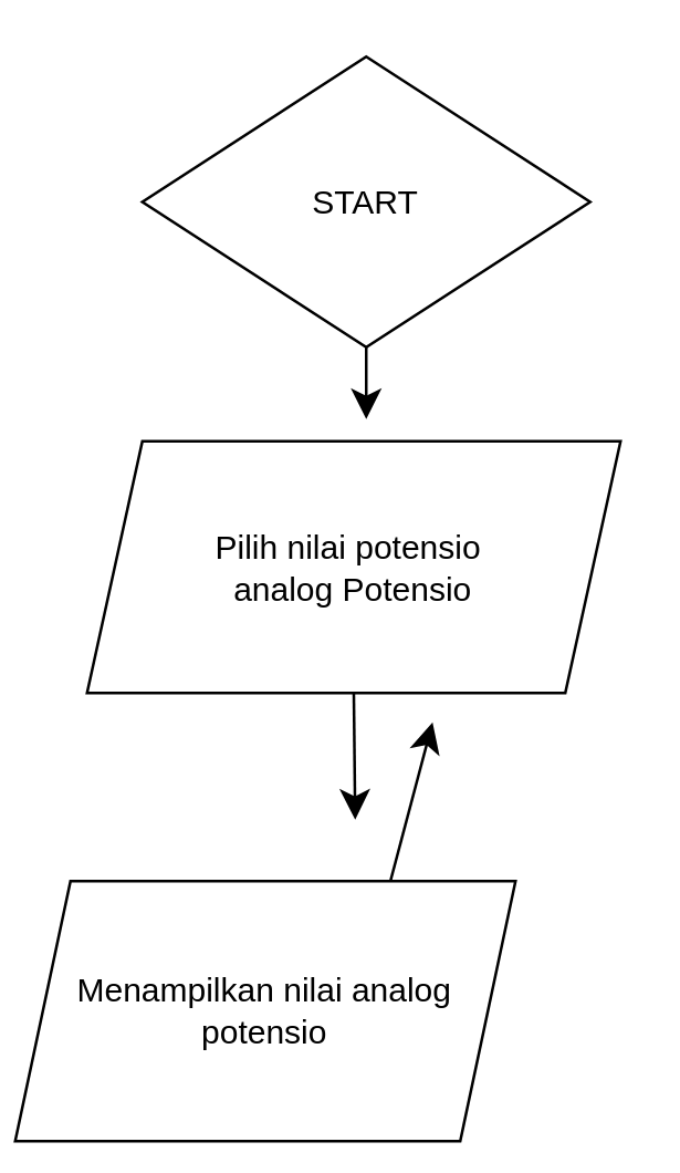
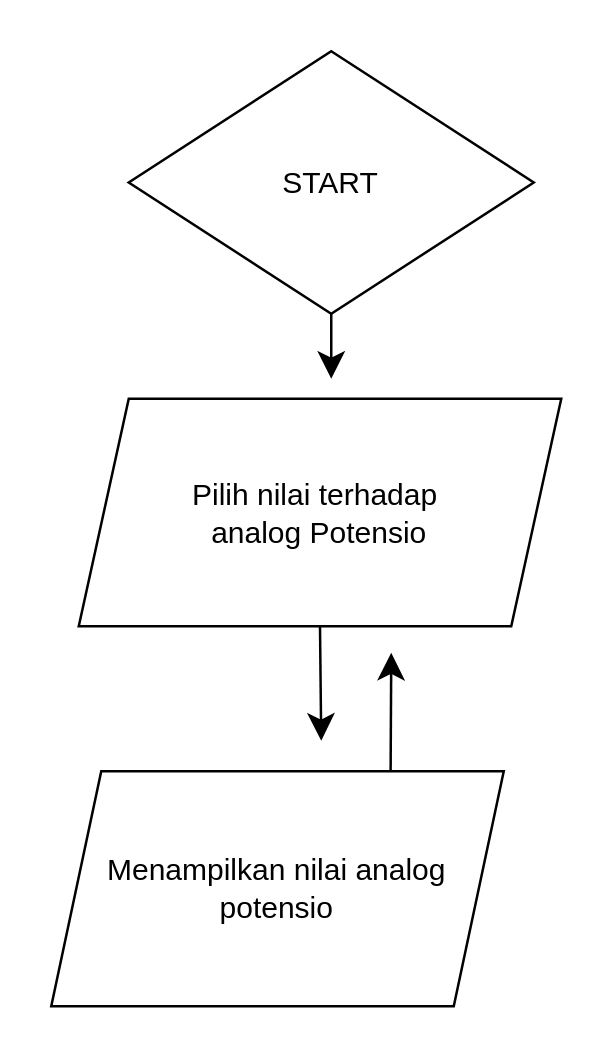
  <mxCell id="0" />
  <mxCell id="1" parent="0" />
  <mxCell id="2" style="edgeStyle=none;curved=1;rounded=0;orthogonalLoop=1;jettySize=auto;html=1;exitX=0.5;exitY=1;exitDx=0;exitDy=0;fontSize=12;startSize=8;endSize=8;" edge="1" parent="1" source="3"><mxGeometry relative="1" as="geometry"><mxPoint x="132" y="151" as="targetPoint" /></mxGeometry></mxCell>
  <mxCell id="3" value="START" style="rhombus;whiteSpace=wrap;html=1;" vertex="1" parent="1"><mxGeometry x="51" y="20" width="162" height="105" as="geometry" /></mxCell>
  <mxCell id="4" style="edgeStyle=none;curved=1;rounded=0;orthogonalLoop=1;jettySize=auto;html=1;exitX=0.5;exitY=1;exitDx=0;exitDy=0;fontSize=12;startSize=8;endSize=8;" edge="1" parent="1" source="5"><mxGeometry relative="1" as="geometry"><mxPoint x="128" y="295.8" as="targetPoint" /></mxGeometry></mxCell>
- <mxCell id="5" value="Pilih nilai potensio&amp;nbsp;&lt;div&gt;analog Potensio&lt;/div&gt;" style="shape=parallelogram;perimeter=parallelogramPerimeter;whiteSpace=wrap;html=1;fixedSize=1;" vertex="1" parent="1"><mxGeometry x="31" y="159" width="193" height="91" as="geometry" /></mxCell>
+ <mxCell id="5" value="Pilih nilai terhadap&amp;nbsp;&lt;div&gt;analog Potensio&lt;/div&gt;" style="shape=parallelogram;perimeter=parallelogramPerimeter;whiteSpace=wrap;html=1;fixedSize=1;" vertex="1" parent="1"><mxGeometry x="31" y="159" width="193" height="91" as="geometry" /></mxCell>
  <mxCell id="6" style="edgeStyle=none;curved=1;rounded=0;orthogonalLoop=1;jettySize=auto;html=1;exitX=0.75;exitY=0;exitDx=0;exitDy=0;fontSize=12;startSize=8;endSize=8;" edge="1" parent="1" source="7"><mxGeometry relative="1" as="geometry"><mxPoint x="156" y="260.6" as="targetPoint" /></mxGeometry></mxCell>
- <mxCell id="7" value="Menampilkan nilai analog potensio" style="shape=parallelogram;perimeter=parallelogramPerimeter;whiteSpace=wrap;html=1;fixedSize=1;" vertex="1" parent="1"><mxGeometry x="5" y="318" width="181" height="94" as="geometry" /></mxCell>
+ <mxCell id="7" value="Menampilkan nilai analog potensio" style="shape=parallelogram;perimeter=parallelogramPerimeter;whiteSpace=wrap;html=1;fixedSize=1;" vertex="1" parent="1"><mxGeometry x="20" y="308" width="181" height="94" as="geometry" /></mxCell>
